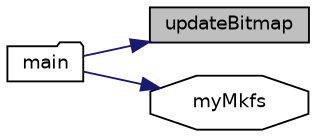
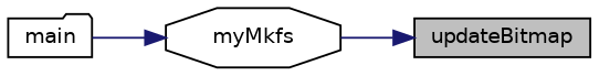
  digraph {
    rankdir=RL
    node [color=black fillcolor=white fontname=Helvetica fontsize=10 style=filled]
    edge [color=midnightblue dir=back fontname=Helvetica fontsize=10 labelfontname=Helvetica labelfontsize=10 style=solid]
    n1 [fillcolor=grey75 fontcolor=black height=0.2 label=updateBitmap shape=box width=0.4]
    n2 [height=0.2 label=myMkfs shape=octagon width=0.4]
    n3 [height=0.2 label=main shape=folder width=0.4]
-   n1 -> n3
+   n1 -> n2
    n2 -> n3
  }
